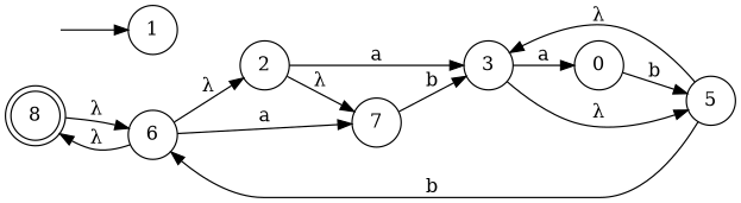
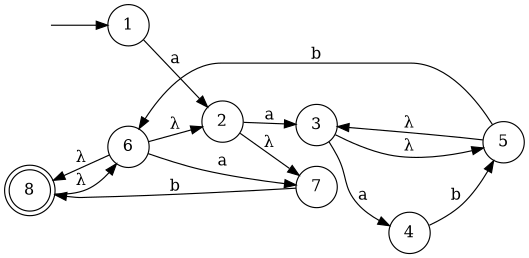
  digraph {
    rankdir=LR
    node [margin=0 shape=circle]
    8 [shape=doublecircle]
    6
    2
    7
    " " [color=white]
    1
    3
-   4 [label=0]
+   4
    5
    8 -> 6 [label="λ"]
    6 -> 8 [label="λ"]
    6 -> 2 [label="λ"]
    6 -> 7 [label=a]
    2 -> 7 [label="λ"]
    2 -> 3 [label=a]
-   7 -> 3 [label=b]
+   7 -> 8 [label=b]
    " " -> 1
+   1 -> 2 [label=a]
    3 -> 4 [label=a]
    3 -> 5 [label="λ"]
    4 -> 5 [label=b]
    5 -> 6 [label=b]
    5 -> 3 [label="λ"]
  }
